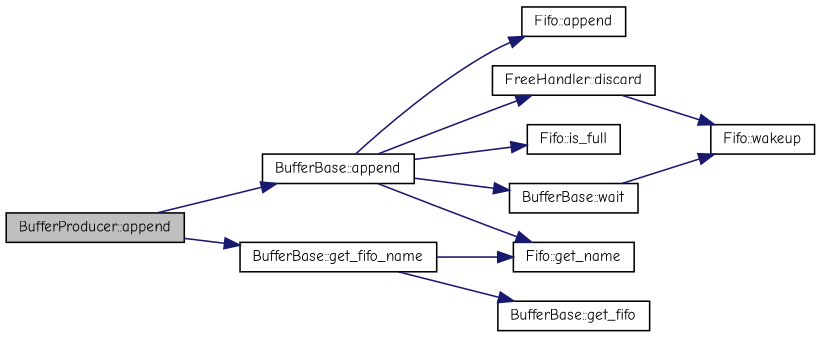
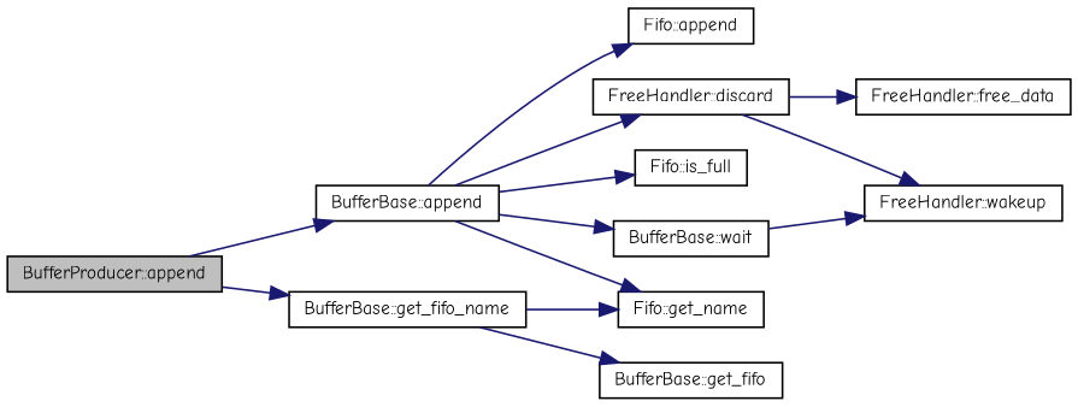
  digraph {
    fontname="Comic Neue"
    rankdir=LR
    node [color=black fillcolor=white fontname="Comic Neue" fontsize=10 shape=record style=filled]
    edge [color=midnightblue fontname="Comic Neue" fontsize=10 labelfontname=Helvetica labelfontsize=10 style=solid]
    n1 [fillcolor=grey75 fontcolor=black height=0.2 label="BufferProducer::append" width=0.4]
    n2 [height=0.2 label="BufferBase::append" width=0.4]
    n3 [height=0.2 label="BufferBase::get_fifo_name" width=0.4]
    n4 [height=0.2 label="Fifo::append" width=0.4]
    n5 [height=0.2 label="FreeHandler::discard" width=0.4]
    n6 [height=0.2 label="Fifo::get_name" width=0.4]
    n7 [height=0.2 label="Fifo::is_full" width=0.4]
    n8 [height=0.2 label="BufferBase::wait" width=0.4]
    n9 [height=0.2 label="BufferBase::get_fifo" width=0.4]
-   n10 [height=0.2 label="Fifo::wakeup" width=0.4]
+   n10 [height=0.2 label="FreeHandler::wakeup" width=0.4]
+   n11 [height=0.2 label="FreeHandler::free_data" width=0.4]
    n1 -> n2
    n1 -> n3
    n2 -> n4
    n2 -> n5
    n2 -> n6
    n2 -> n7
    n2 -> n8
    n3 -> n6
    n3 -> n9
    n5 -> n10
+   n5 -> n11
    n8 -> n10
  }
